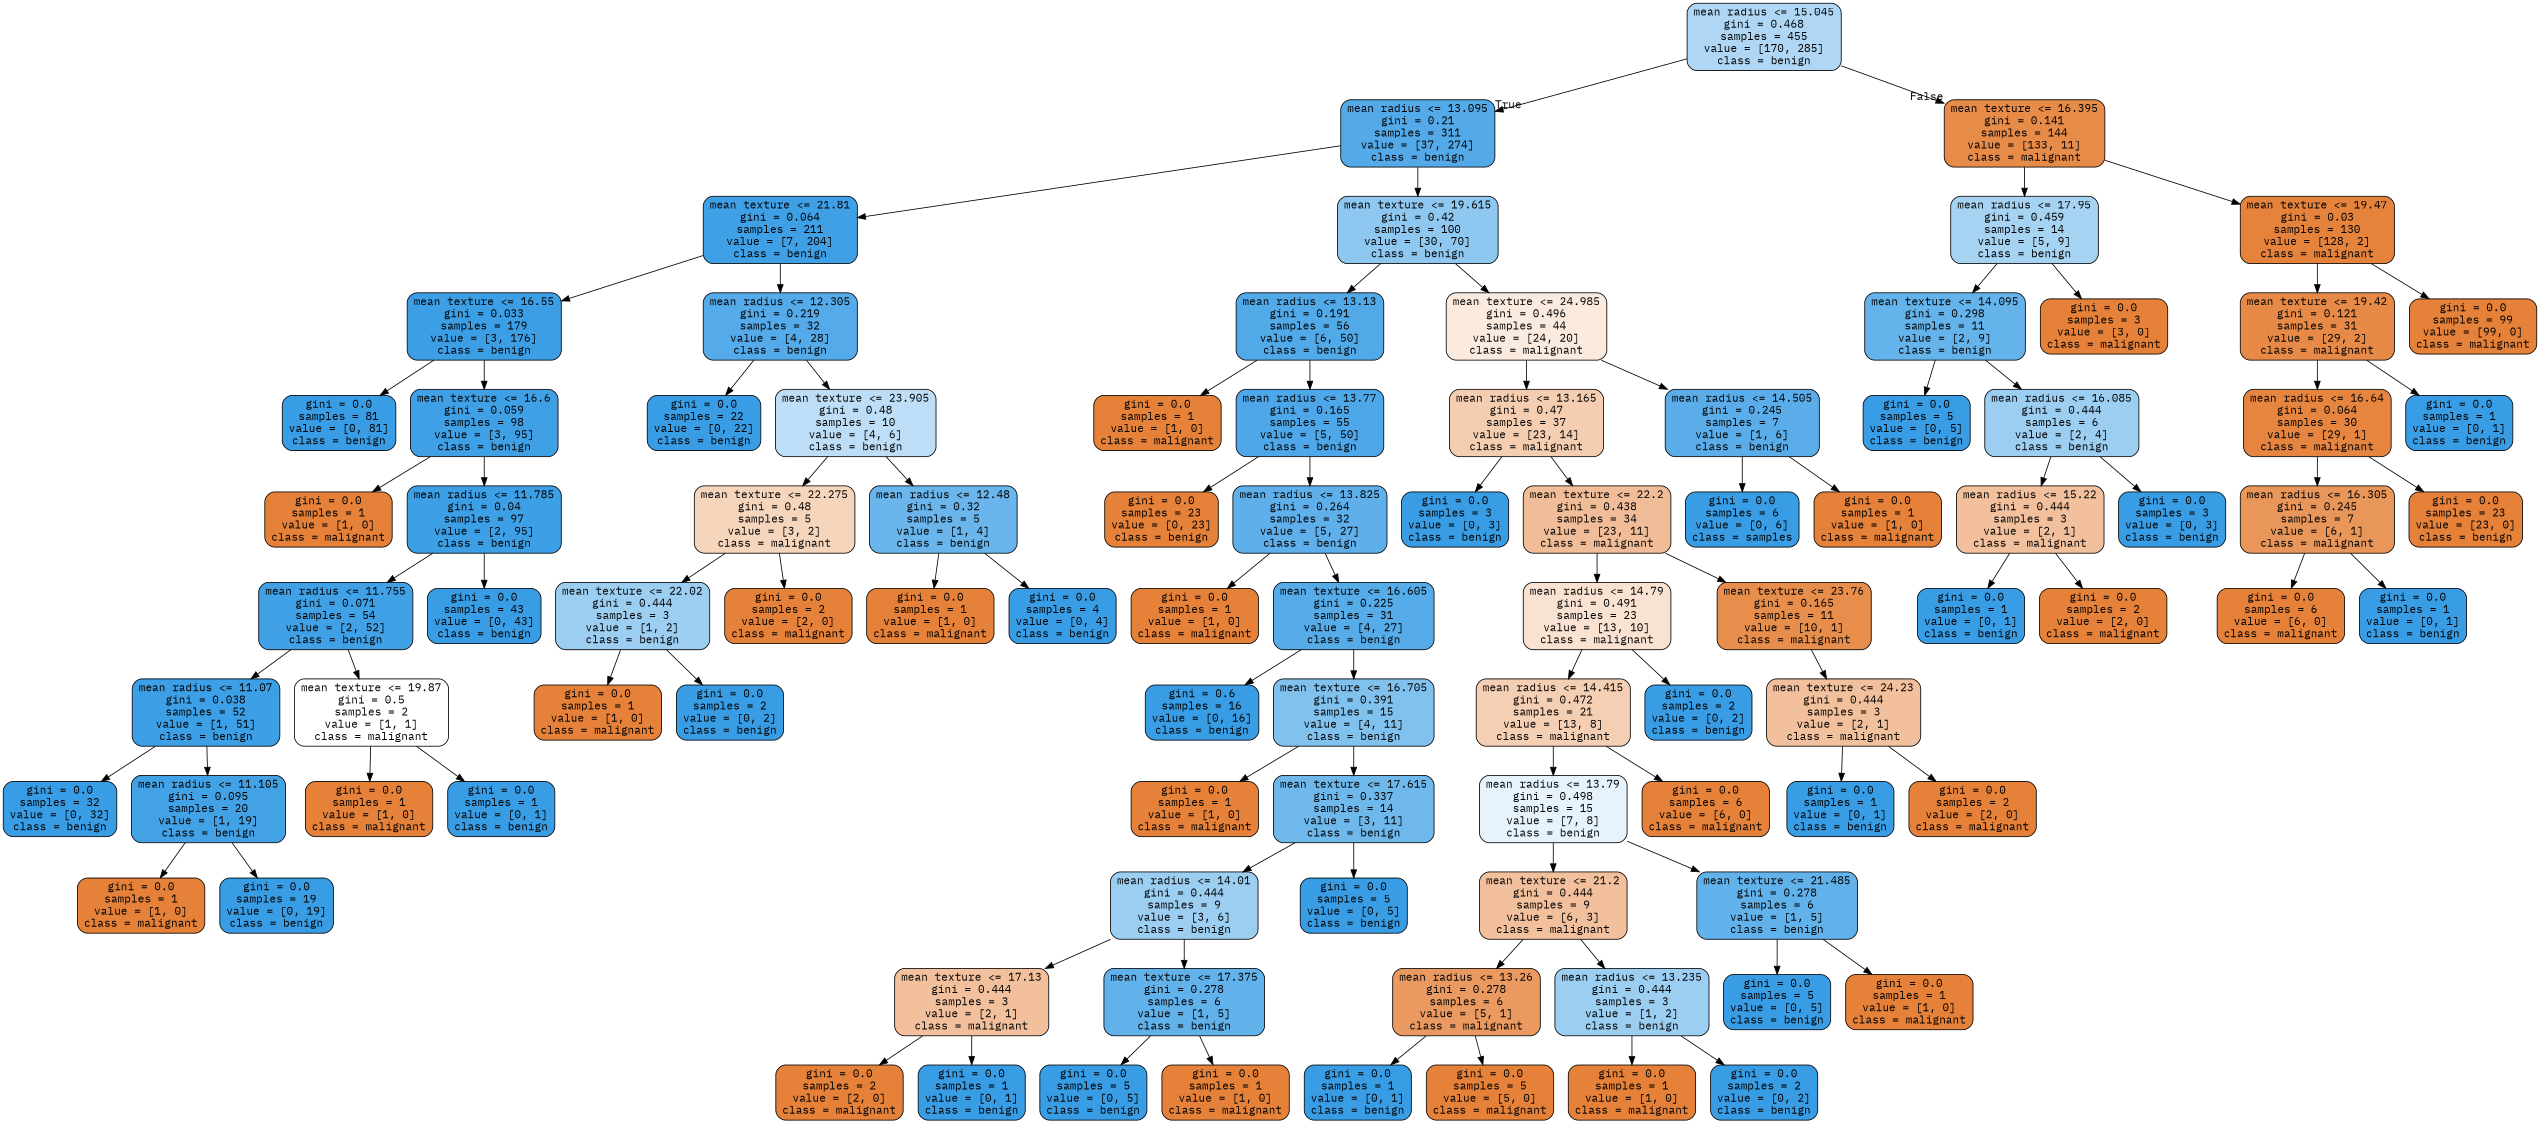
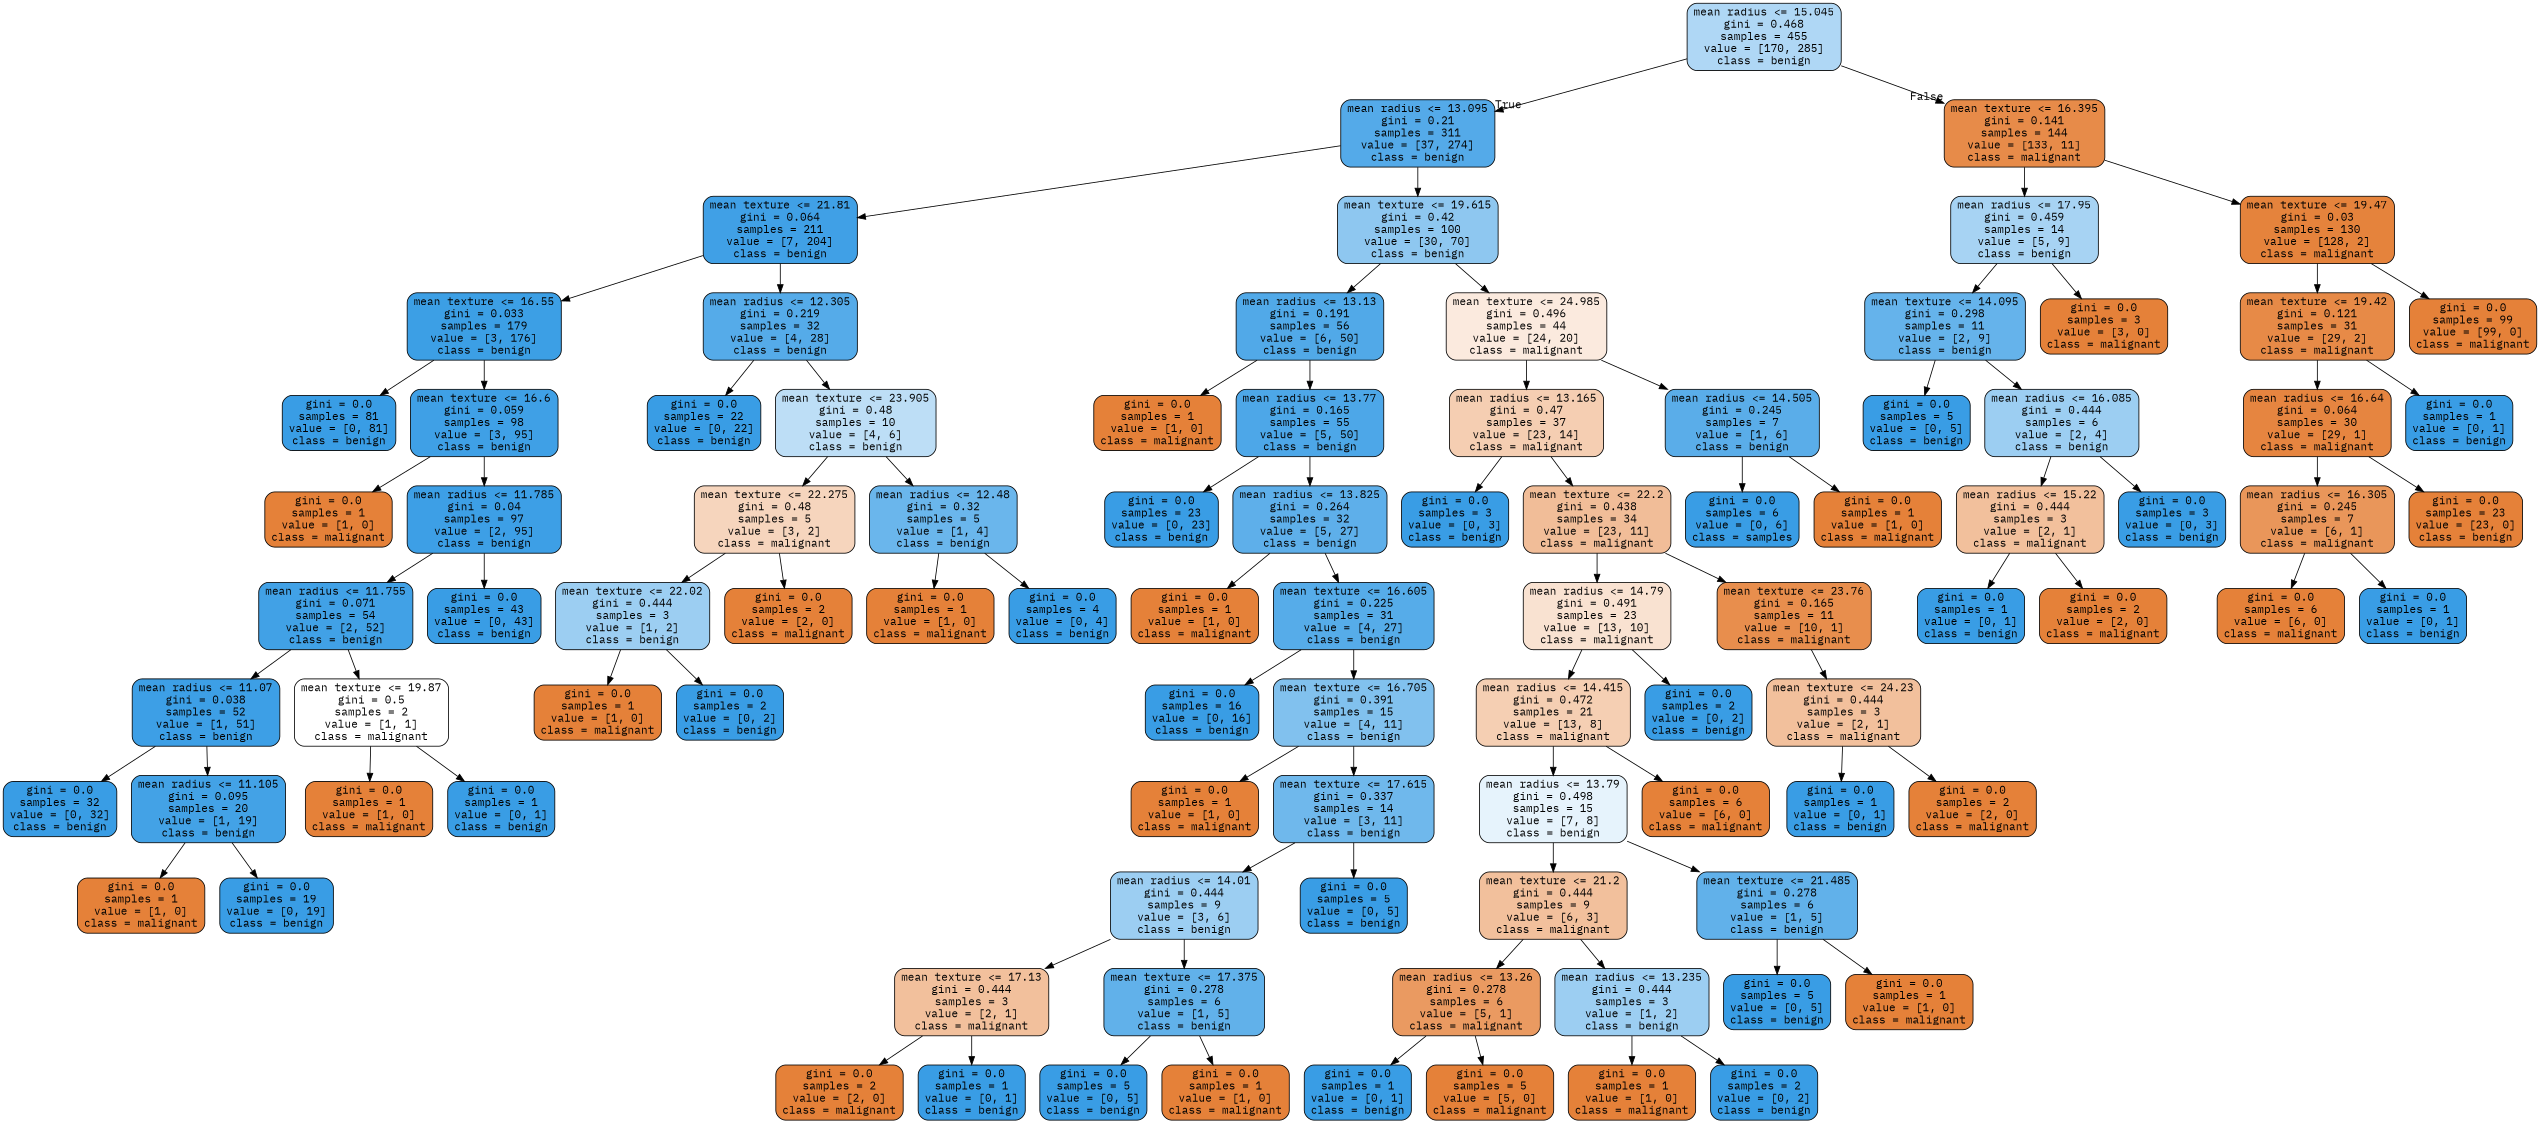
  digraph {
    fontname="IBM Plex Mono"
    node [color=black fillcolor="#399de5" fontname="IBM Plex Mono" shape=box style="filled, rounded"]
    edge [fontname="IBM Plex Mono"]
    n1 [fillcolor="#afd7f5" label="mean radius <= 15.045\ngini = 0.468\nsamples = 455\nvalue = [170, 285]\nclass = benign"]
    n2 [fillcolor="#54aae9" label="mean radius <= 13.095\ngini = 0.21\nsamples = 311\nvalue = [37, 274]\nclass = benign"]
    n3 [fillcolor="#e78b49" label="mean texture <= 16.395\ngini = 0.141\nsamples = 144\nvalue = [133, 11]\nclass = malignant"]
    n4 [fillcolor="#40a0e6" label="mean texture <= 21.81\ngini = 0.064\nsamples = 211\nvalue = [7, 204]\nclass = benign"]
    n5 [fillcolor="#8ec7f0" label="mean texture <= 19.615\ngini = 0.42\nsamples = 100\nvalue = [30, 70]\nclass = benign"]
    n6 [fillcolor="#a7d3f3" label="mean radius <= 17.95\ngini = 0.459\nsamples = 14\nvalue = [5, 9]\nclass = benign"]
    n7 [fillcolor="#e5833c" label="mean texture <= 19.47\ngini = 0.03\nsamples = 130\nvalue = [128, 2]\nclass = malignant"]
    n8 [fillcolor="#3c9fe5" label="mean texture <= 16.55\ngini = 0.033\nsamples = 179\nvalue = [3, 176]\nclass = benign"]
    n9 [fillcolor="#55abe9" label="mean radius <= 12.305\ngini = 0.219\nsamples = 32\nvalue = [4, 28]\nclass = benign"]
    n10 [fillcolor="#51a9e8" label="mean radius <= 13.13\ngini = 0.191\nsamples = 56\nvalue = [6, 50]\nclass = benign"]
    n11 [fillcolor="#fbeade" label="mean texture <= 24.985\ngini = 0.496\nsamples = 44\nvalue = [24, 20]\nclass = malignant"]
    n12 [label="gini = 0.0\nsamples = 81\nvalue = [0, 81]\nclass = benign"]
    n13 [fillcolor="#3fa0e6" label="mean texture <= 16.6\ngini = 0.059\nsamples = 98\nvalue = [3, 95]\nclass = benign"]
    n14 [label="gini = 0.0\nsamples = 22\nvalue = [0, 22]\nclass = benign"]
    n15 [fillcolor="#bddef6" label="mean texture <= 23.905\ngini = 0.48\nsamples = 10\nvalue = [4, 6]\nclass = benign"]
    n16 [fillcolor="#e58139" label="gini = 0.0\nsamples = 1\nvalue = [1, 0]\nclass = malignant"]
    n17 [fillcolor="#3d9fe6" label="mean radius <= 11.785\ngini = 0.04\nsamples = 97\nvalue = [2, 95]\nclass = benign"]
    n18 [fillcolor="#41a1e6" label="mean radius <= 11.755\ngini = 0.071\nsamples = 54\nvalue = [2, 52]\nclass = benign"]
    n19 [label="gini = 0.0\nsamples = 43\nvalue = [0, 43]\nclass = benign"]
    n20 [fillcolor="#3d9fe6" label="mean radius <= 11.07\ngini = 0.038\nsamples = 52\nvalue = [1, 51]\nclass = benign"]
    n21 [fillcolor="#ffffff" label="mean texture <= 19.87\ngini = 0.5\nsamples = 2\nvalue = [1, 1]\nclass = malignant"]
    n22 [label="gini = 0.0\nsamples = 32\nvalue = [0, 32]\nclass = benign"]
    n23 [fillcolor="#43a2e6" label="mean radius <= 11.105\ngini = 0.095\nsamples = 20\nvalue = [1, 19]\nclass = benign"]
    n24 [fillcolor="#e58139" label="gini = 0.0\nsamples = 1\nvalue = [1, 0]\nclass = malignant"]
    n25 [label="gini = 0.0\nsamples = 1\nvalue = [0, 1]\nclass = benign"]
    n26 [fillcolor="#e58139" label="gini = 0.0\nsamples = 1\nvalue = [1, 0]\nclass = malignant"]
    n27 [label="gini = 0.0\nsamples = 19\nvalue = [0, 19]\nclass = benign"]
    n28 [fillcolor="#f6d5bd" label="mean texture <= 22.275\ngini = 0.48\nsamples = 5\nvalue = [3, 2]\nclass = malignant"]
    n29 [fillcolor="#6ab6ec" label="mean radius <= 12.48\ngini = 0.32\nsamples = 5\nvalue = [1, 4]\nclass = benign"]
    n30 [fillcolor="#9ccef2" label="mean texture <= 22.02\ngini = 0.444\nsamples = 3\nvalue = [1, 2]\nclass = benign"]
    n31 [fillcolor="#e58139" label="gini = 0.0\nsamples = 2\nvalue = [2, 0]\nclass = malignant"]
    n32 [fillcolor="#e58139" label="gini = 0.0\nsamples = 1\nvalue = [1, 0]\nclass = malignant"]
    n33 [label="gini = 0.0\nsamples = 4\nvalue = [0, 4]\nclass = benign"]
    n34 [fillcolor="#e58139" label="gini = 0.0\nsamples = 1\nvalue = [1, 0]\nclass = malignant"]
    n35 [label="gini = 0.0\nsamples = 2\nvalue = [0, 2]\nclass = benign"]
    n36 [fillcolor="#e58139" label="gini = 0.0\nsamples = 1\nvalue = [1, 0]\nclass = malignant"]
    n37 [fillcolor="#4da7e8" label="mean radius <= 13.77\ngini = 0.165\nsamples = 55\nvalue = [5, 50]\nclass = benign"]
    n38 [fillcolor="#f5ceb2" label="mean radius <= 13.165\ngini = 0.47\nsamples = 37\nvalue = [23, 14]\nclass = malignant"]
    n39 [fillcolor="#5aade9" label="mean radius <= 14.505\ngini = 0.245\nsamples = 7\nvalue = [1, 6]\nclass = benign"]
-   n40 [fillcolor="#e58139" label="gini = 0.0\nsamples = 23\nvalue = [0, 23]\nclass = benign"]
+   n40 [label="gini = 0.0\nsamples = 23\nvalue = [0, 23]\nclass = benign"]
    n41 [fillcolor="#5eafea" label="mean radius <= 13.825\ngini = 0.264\nsamples = 32\nvalue = [5, 27]\nclass = benign"]
    n42 [fillcolor="#e58139" label="gini = 0.0\nsamples = 1\nvalue = [1, 0]\nclass = malignant"]
    n43 [fillcolor="#56ace9" label="mean texture <= 16.605\ngini = 0.225\nsamples = 31\nvalue = [4, 27]\nclass = benign"]
-   n44 [label="gini = 0.6\nsamples = 16\nvalue = [0, 16]\nclass = benign"]
+   n44 [label="gini = 0.0\nsamples = 16\nvalue = [0, 16]\nclass = benign"]
    n45 [fillcolor="#81c1ee" label="mean texture <= 16.705\ngini = 0.391\nsamples = 15\nvalue = [4, 11]\nclass = benign"]
    n46 [fillcolor="#e58139" label="gini = 0.0\nsamples = 1\nvalue = [1, 0]\nclass = malignant"]
    n47 [fillcolor="#6fb8ec" label="mean texture <= 17.615\ngini = 0.337\nsamples = 14\nvalue = [3, 11]\nclass = benign"]
    n48 [fillcolor="#9ccef2" label="mean radius <= 14.01\ngini = 0.444\nsamples = 9\nvalue = [3, 6]\nclass = benign"]
    n49 [label="gini = 0.0\nsamples = 5\nvalue = [0, 5]\nclass = benign"]
    n50 [fillcolor="#f2c09c" label="mean texture <= 17.13\ngini = 0.444\nsamples = 3\nvalue = [2, 1]\nclass = malignant"]
    n51 [fillcolor="#61b1ea" label="mean texture <= 17.375\ngini = 0.278\nsamples = 6\nvalue = [1, 5]\nclass = benign"]
    n52 [fillcolor="#e58139" label="gini = 0.0\nsamples = 2\nvalue = [2, 0]\nclass = malignant"]
    n53 [label="gini = 0.0\nsamples = 1\nvalue = [0, 1]\nclass = benign"]
    n54 [label="gini = 0.0\nsamples = 5\nvalue = [0, 5]\nclass = benign"]
    n55 [fillcolor="#e58139" label="gini = 0.0\nsamples = 1\nvalue = [1, 0]\nclass = malignant"]
    n56 [label="gini = 0.0\nsamples = 3\nvalue = [0, 3]\nclass = benign"]
    n57 [fillcolor="#f1bd98" label="mean texture <= 22.2\ngini = 0.438\nsamples = 34\nvalue = [23, 11]\nclass = malignant"]
    n58 [label="gini = 0.0\nsamples = 6\nvalue = [0, 6]\nclass = samples"]
    n59 [fillcolor="#e58139" label="gini = 0.0\nsamples = 1\nvalue = [1, 0]\nclass = malignant"]
    n60 [fillcolor="#f9e2d1" label="mean radius <= 14.79\ngini = 0.491\nsamples = 23\nvalue = [13, 10]\nclass = malignant"]
    n61 [fillcolor="#e88e4d" label="mean texture <= 23.76\ngini = 0.165\nsamples = 11\nvalue = [10, 1]\nclass = malignant"]
    n62 [fillcolor="#f5cfb3" label="mean radius <= 14.415\ngini = 0.472\nsamples = 21\nvalue = [13, 8]\nclass = malignant"]
    n63 [label="gini = 0.0\nsamples = 2\nvalue = [0, 2]\nclass = benign"]
    n64 [fillcolor="#f2c09c" label="mean texture <= 24.23\ngini = 0.444\nsamples = 3\nvalue = [2, 1]\nclass = malignant"]
    n65 [fillcolor="#e6f3fc" label="mean radius <= 13.79\ngini = 0.498\nsamples = 15\nvalue = [7, 8]\nclass = benign"]
    n66 [fillcolor="#e58139" label="gini = 0.0\nsamples = 6\nvalue = [6, 0]\nclass = malignant"]
    n67 [fillcolor="#f2c09c" label="mean texture <= 21.2\ngini = 0.444\nsamples = 9\nvalue = [6, 3]\nclass = malignant"]
    n68 [fillcolor="#61b1ea" label="mean texture <= 21.485\ngini = 0.278\nsamples = 6\nvalue = [1, 5]\nclass = benign"]
    n69 [fillcolor="#ea9a61" label="mean radius <= 13.26\ngini = 0.278\nsamples = 6\nvalue = [5, 1]\nclass = malignant"]
    n70 [fillcolor="#9ccef2" label="mean radius <= 13.235\ngini = 0.444\nsamples = 3\nvalue = [1, 2]\nclass = benign"]
    n71 [label="gini = 0.0\nsamples = 5\nvalue = [0, 5]\nclass = benign"]
    n72 [fillcolor="#e58139" label="gini = 0.0\nsamples = 1\nvalue = [1, 0]\nclass = malignant"]
    n73 [label="gini = 0.0\nsamples = 1\nvalue = [0, 1]\nclass = benign"]
    n74 [fillcolor="#e58139" label="gini = 0.0\nsamples = 5\nvalue = [5, 0]\nclass = malignant"]
    n75 [fillcolor="#e58139" label="gini = 0.0\nsamples = 1\nvalue = [1, 0]\nclass = malignant"]
    n76 [label="gini = 0.0\nsamples = 2\nvalue = [0, 2]\nclass = benign"]
    n77 [label="gini = 0.0\nsamples = 1\nvalue = [0, 1]\nclass = benign"]
    n78 [fillcolor="#e58139" label="gini = 0.0\nsamples = 2\nvalue = [2, 0]\nclass = malignant"]
    n79 [fillcolor="#65b3eb" label="mean texture <= 14.095\ngini = 0.298\nsamples = 11\nvalue = [2, 9]\nclass = benign"]
    n80 [fillcolor="#e58139" label="gini = 0.0\nsamples = 3\nvalue = [3, 0]\nclass = malignant"]
    n81 [fillcolor="#e78a47" label="mean texture <= 19.42\ngini = 0.121\nsamples = 31\nvalue = [29, 2]\nclass = malignant"]
    n82 [fillcolor="#e58139" label="gini = 0.0\nsamples = 99\nvalue = [99, 0]\nclass = malignant"]
    n83 [label="gini = 0.0\nsamples = 5\nvalue = [0, 5]\nclass = benign"]
    n84 [fillcolor="#9ccef2" label="mean radius <= 16.085\ngini = 0.444\nsamples = 6\nvalue = [2, 4]\nclass = benign"]
    n85 [fillcolor="#f2c09c" label="mean radius <= 15.22\ngini = 0.444\nsamples = 3\nvalue = [2, 1]\nclass = malignant"]
    n86 [label="gini = 0.0\nsamples = 3\nvalue = [0, 3]\nclass = benign"]
    n87 [label="gini = 0.0\nsamples = 1\nvalue = [0, 1]\nclass = benign"]
    n88 [fillcolor="#e58139" label="gini = 0.0\nsamples = 2\nvalue = [2, 0]\nclass = malignant"]
    n89 [fillcolor="#e68540" label="mean radius <= 16.64\ngini = 0.064\nsamples = 30\nvalue = [29, 1]\nclass = malignant"]
    n90 [label="gini = 0.0\nsamples = 1\nvalue = [0, 1]\nclass = benign"]
    n91 [fillcolor="#e9965a" label="mean radius <= 16.305\ngini = 0.245\nsamples = 7\nvalue = [6, 1]\nclass = malignant"]
    n92 [fillcolor="#e58139" label="gini = 0.0\nsamples = 23\nvalue = [23, 0]\nclass = benign"]
    n93 [fillcolor="#e58139" label="gini = 0.0\nsamples = 6\nvalue = [6, 0]\nclass = malignant"]
    n94 [label="gini = 0.0\nsamples = 1\nvalue = [0, 1]\nclass = benign"]
    n1 -> n2 [headlabel=True labelangle=45 labeldistance=2.5]
    n1 -> n3 [headlabel=False labelangle=-45 labeldistance=2.5]
    n2 -> n4
    n2 -> n5
    n3 -> n6
    n3 -> n7
    n4 -> n8
    n4 -> n9
    n5 -> n10
    n5 -> n11
    n6 -> n79
    n6 -> n80
    n7 -> n81
    n7 -> n82
    n8 -> n12
    n8 -> n13
    n9 -> n14
    n9 -> n15
    n10 -> n36
    n10 -> n37
    n11 -> n38
    n11 -> n39
    n13 -> n16
    n13 -> n17
    n15 -> n28
    n15 -> n29
    n17 -> n18
    n17 -> n19
    n18 -> n20
    n18 -> n21
    n20 -> n22
    n20 -> n23
    n21 -> n24
    n21 -> n25
    n23 -> n26
    n23 -> n27
    n28 -> n30
    n28 -> n31
    n29 -> n32
    n29 -> n33
    n30 -> n34
    n30 -> n35
    n37 -> n40
    n37 -> n41
    n38 -> n56
    n38 -> n57
    n39 -> n58
    n39 -> n59
    n41 -> n42
    n41 -> n43
    n43 -> n44
    n43 -> n45
    n45 -> n46
    n45 -> n47
    n47 -> n48
    n47 -> n49
    n48 -> n50
    n48 -> n51
    n50 -> n52
    n50 -> n53
    n51 -> n54
    n51 -> n55
    n57 -> n60
    n57 -> n61
    n60 -> n62
    n60 -> n63
    n61 -> n64
    n62 -> n65
    n62 -> n66
    n64 -> n77
    n64 -> n78
    n65 -> n67
    n65 -> n68
    n67 -> n69
    n67 -> n70
    n68 -> n71
    n68 -> n72
    n69 -> n73
    n69 -> n74
    n70 -> n75
    n70 -> n76
    n79 -> n83
    n79 -> n84
    n81 -> n89
    n81 -> n90
    n84 -> n85
    n84 -> n86
    n85 -> n87
    n85 -> n88
    n89 -> n91
    n89 -> n92
    n91 -> n93
    n91 -> n94
  }
